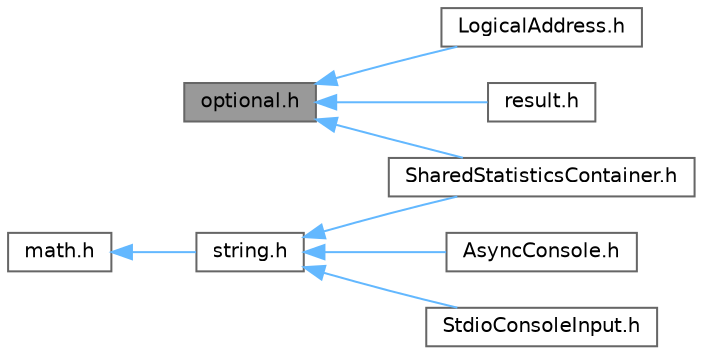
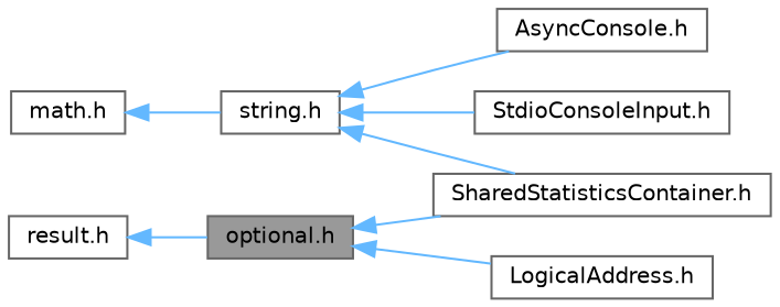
  digraph {
    rankdir=LR
    node [color=grey40 fillcolor=white fontname=Helvetica fontsize=10 shape=box style=filled]
    edge [color=steelblue1 dir=back fontname=Helvetica fontsize=10 labelfontname=Helvetica labelfontsize=10 style=solid]
    n1 [color=gray40 fillcolor=grey60 fontcolor=black height=0.2 label="optional.h" width=0.4]
    n2 [height=0.2 label="LogicalAddress.h" width=0.4]
    n3 [height=0.2 label="SharedStatisticsContainer.h" width=0.4]
    n4 [height=0.2 label="result.h" width=0.4]
    n5 [height=0.2 label="math.h" width=0.4]
    n6 [height=0.2 label="string.h" width=0.4]
    n7 [height=0.2 label="AsyncConsole.h" width=0.4]
    n8 [height=0.2 label="StdioConsoleInput.h" width=0.4]
    n1 -> n2
    n1 -> n3
-   n1 -> n4
+   n4 -> n1
    n5 -> n6
    n6 -> n3
    n6 -> n7
    n6 -> n8
  }
